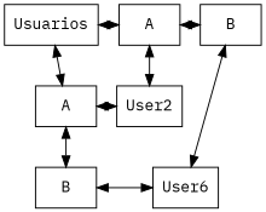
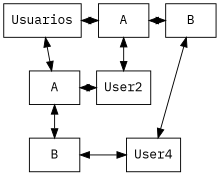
  digraph {
    fontname="IBM Plex Mono"
    node [shape=box fontname="IBM Plex Mono"]
    edge [dir=both fontname="IBM Plex Mono"]
    n1 [group=root label=Usuarios]
    n2 [group=column label=A]
    n3 [group=column label=B]
    n4 [group=row label=A]
    n5 [label=User2]
-   n6 [label=User6]
+   n6 [label=User4]
    n7 [group=row label=B]
    subgraph sub_1 {
      rank=same
      n1
      n2
      n3
    }
    subgraph sub_2 {
      rank=same
      n4
      n5
    }
    subgraph sub_3 {
      rank=same
      n6
      n7
    }
    n1 -> n2
    n1 -> n4
    n2 -> n3
    n2 -> n5
    n3 -> n6
    n4 -> n5
    n4 -> n7
    n7 -> n6
  }
